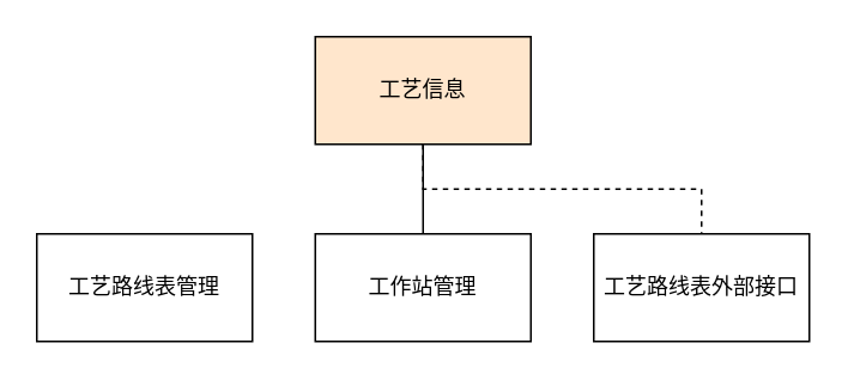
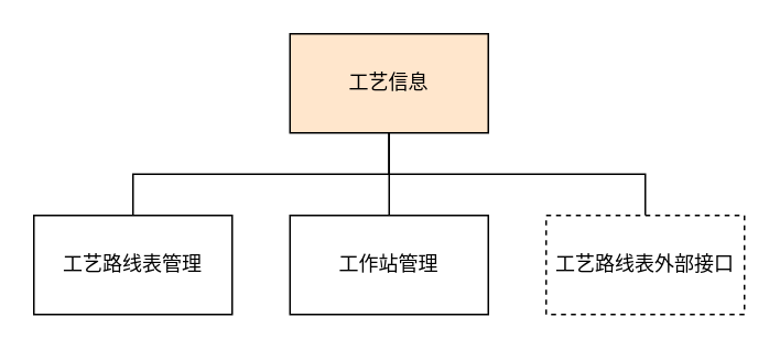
  <mxCell id="0" />
  <mxCell id="1" parent="0" />
- <mxCell id="3" style="edgeStyle=orthogonalEdgeStyle;rounded=0;orthogonalLoop=1;jettySize=auto;html=1;exitX=0.5;exitY=1;exitDx=0;exitDy=0;endArrow=none;endFill=0;dashed=1;" parent="1" source="5" target="7" edge="1"><mxGeometry relative="1" as="geometry" /></mxCell>
+ <mxCell id="2" style="edgeStyle=orthogonalEdgeStyle;rounded=0;orthogonalLoop=1;jettySize=auto;html=1;exitX=0.5;exitY=1;exitDx=0;exitDy=0;entryX=0.5;entryY=0;entryDx=0;entryDy=0;endArrow=none;endFill=0;" parent="1" source="5" target="6" edge="1"><mxGeometry relative="1" as="geometry" /></mxCell>
+ <mxCell id="3" style="edgeStyle=orthogonalEdgeStyle;rounded=0;orthogonalLoop=1;jettySize=auto;html=1;exitX=0.5;exitY=1;exitDx=0;exitDy=0;endArrow=none;endFill=0;" parent="1" source="5" target="7" edge="1"><mxGeometry relative="1" as="geometry" /></mxCell>
  <mxCell id="4" style="edgeStyle=orthogonalEdgeStyle;rounded=0;orthogonalLoop=1;jettySize=auto;html=1;exitX=0.5;exitY=1;exitDx=0;exitDy=0;entryX=0.5;entryY=0;entryDx=0;entryDy=0;endArrow=none;endFill=0;" edge="1" parent="1" source="5" target="8"><mxGeometry relative="1" as="geometry" /></mxCell>
  <mxCell id="5" value="工艺信息" style="rounded=0;whiteSpace=wrap;html=1;fillColor=#ffe6cc;" parent="1" vertex="1"><mxGeometry x="175" y="20" width="120" height="60" as="geometry" /></mxCell>
  <mxCell id="6" value="工艺路线表管理" style="rounded=0;whiteSpace=wrap;html=1;" parent="1" vertex="1"><mxGeometry x="20" y="130" width="120" height="60" as="geometry" /></mxCell>
- <mxCell id="7" value="工艺路线表外部接口" style="rounded=0;whiteSpace=wrap;html=1;" parent="1" vertex="1"><mxGeometry x="330" y="130" width="120" height="60" as="geometry" /></mxCell>
+ <mxCell id="7" value="工艺路线表外部接口" style="rounded=0;whiteSpace=wrap;html=1;dashed=1;" parent="1" vertex="1"><mxGeometry x="330" y="130" width="120" height="60" as="geometry" /></mxCell>
  <mxCell id="8" value="工作站管理" style="rounded=0;whiteSpace=wrap;html=1;" vertex="1" parent="1"><mxGeometry x="175" y="130" width="120" height="60" as="geometry" /></mxCell>
